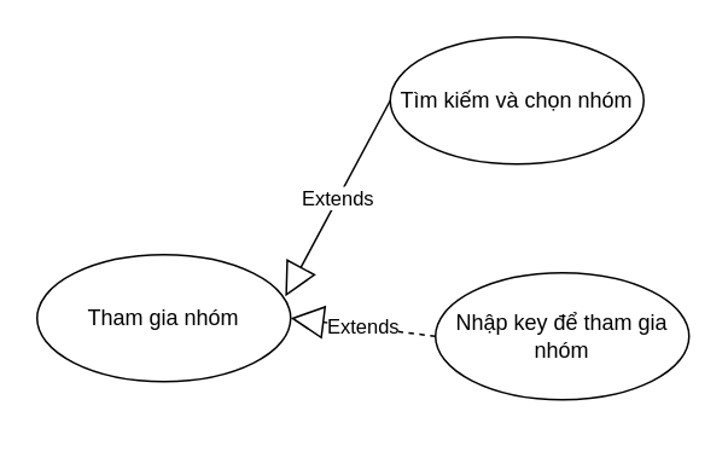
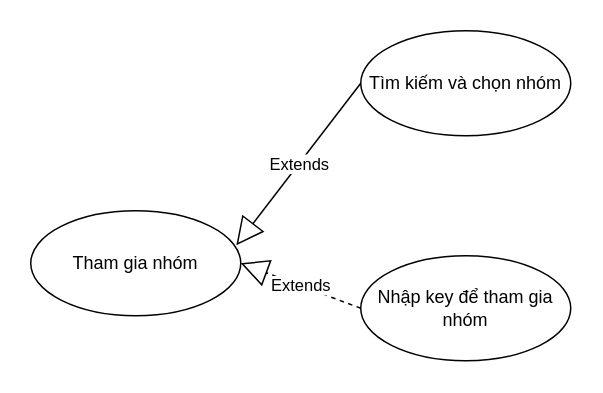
  <mxCell id="0" />
  <mxCell id="1" parent="0" />
  <mxCell id="2" value="Tham gia nhóm" style="ellipse;whiteSpace=wrap;html=1;" vertex="1" parent="1"><mxGeometry x="20" y="140" width="140" height="70" as="geometry" /></mxCell>
- <mxCell id="3" value="Tìm kiếm và chọn nhóm" style="ellipse;whiteSpace=wrap;html=1;" vertex="1" parent="1"><mxGeometry x="215" y="20" width="140" height="70" as="geometry" /></mxCell>
- <mxCell id="4" value="Nhập key để tham gia nhóm" style="ellipse;whiteSpace=wrap;html=1;" vertex="1" parent="1"><mxGeometry x="240" y="150" width="140" height="70" as="geometry" /></mxCell>
+ <mxCell id="3" value="Tìm kiếm và chọn nhóm" style="ellipse;whiteSpace=wrap;html=1;" vertex="1" parent="1"><mxGeometry x="240" y="20" width="140" height="70" as="geometry" /></mxCell>
+ <mxCell id="4" value="Nhập key để tham gia nhóm" style="ellipse;whiteSpace=wrap;html=1;" vertex="1" parent="1"><mxGeometry x="240" y="170" width="140" height="70" as="geometry" /></mxCell>
  <mxCell id="5" value="Extends" style="endArrow=block;endSize=16;endFill=0;html=1;exitX=0;exitY=0.5;exitDx=0;exitDy=0;entryX=0.979;entryY=0.329;entryDx=0;entryDy=0;entryPerimeter=0;" edge="1" parent="1" source="3" target="2"><mxGeometry width="160" relative="1" as="geometry"><mxPoint x="270" y="160" as="sourcePoint" /><mxPoint x="430" y="160" as="targetPoint" /></mxGeometry></mxCell>
  <mxCell id="6" value="Extends" style="endArrow=block;endSize=16;endFill=0;html=1;exitX=0;exitY=0.5;exitDx=0;exitDy=0;entryX=1;entryY=0.5;entryDx=0;entryDy=0;dashed=1;" edge="1" parent="1" source="4" target="2"><mxGeometry width="160" relative="1" as="geometry"><mxPoint x="270" y="160" as="sourcePoint" /><mxPoint x="430" y="160" as="targetPoint" /></mxGeometry></mxCell>
